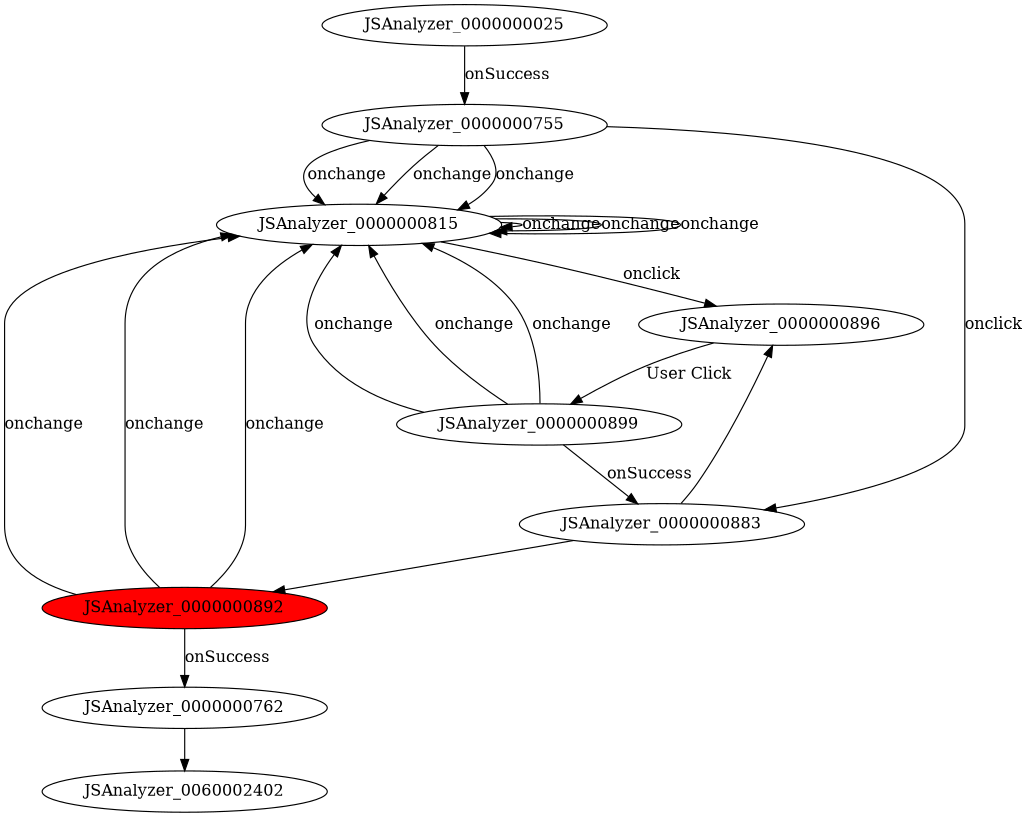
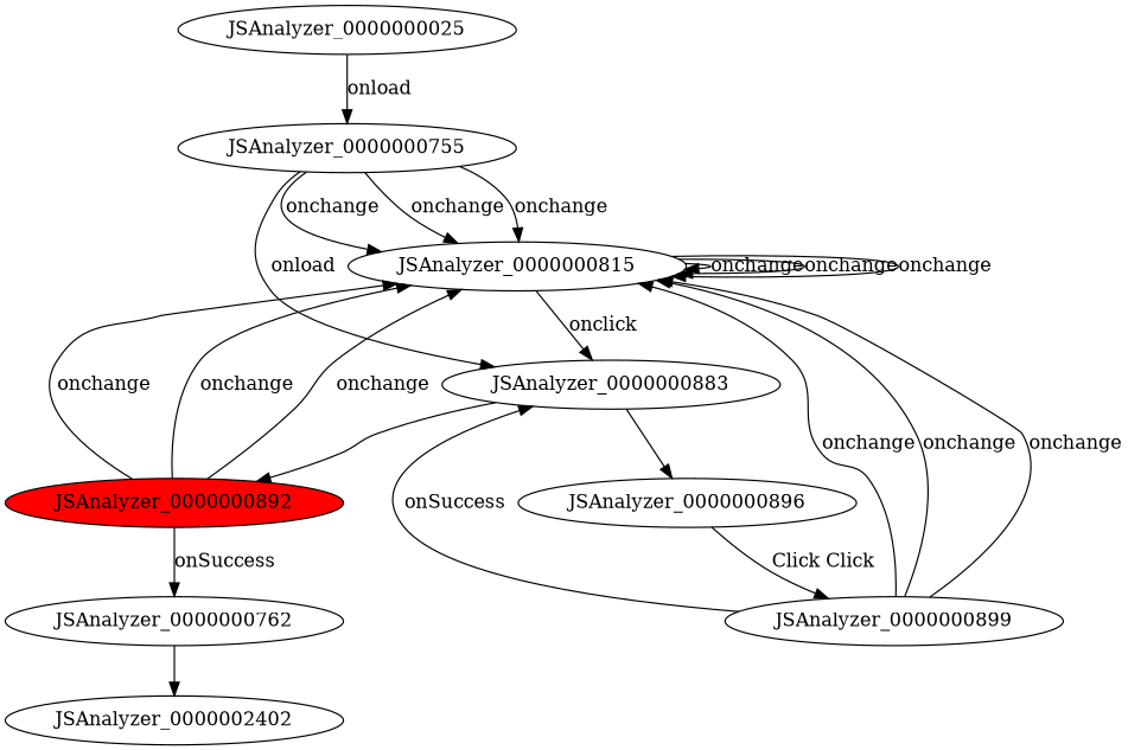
  digraph {
    JSAnalyzer_0000000025
    JSAnalyzer_0000000755
    JSAnalyzer_0000000815
    JSAnalyzer_0000000883
    JSAnalyzer_0000000892 [fillcolor=red style=filled]
    JSAnalyzer_0000000896
    n7 [label=JSAnalyzer_0000000762]
    JSAnalyzer_0000000899
-   JSAnalyzer_0000002402 [label=JSAnalyzer_0060002402]
-   JSAnalyzer_0000000025 -> JSAnalyzer_0000000755 [label=onSuccess]
+   JSAnalyzer_0000002402
+   JSAnalyzer_0000000025 -> JSAnalyzer_0000000755 [label=onload]
    JSAnalyzer_0000000755 -> JSAnalyzer_0000000815 [label=onchange]
    JSAnalyzer_0000000755 -> JSAnalyzer_0000000815 [label=onchange]
    JSAnalyzer_0000000755 -> JSAnalyzer_0000000815 [label=onchange]
-   JSAnalyzer_0000000755 -> JSAnalyzer_0000000883 [label=onclick]
+   JSAnalyzer_0000000755 -> JSAnalyzer_0000000883 [label=onload]
    JSAnalyzer_0000000815 -> JSAnalyzer_0000000815 [label=onchange]
    JSAnalyzer_0000000815 -> JSAnalyzer_0000000815 [label=onchange]
    JSAnalyzer_0000000815 -> JSAnalyzer_0000000815 [label=onchange]
-   JSAnalyzer_0000000815 -> JSAnalyzer_0000000896 [label=onclick]
+   JSAnalyzer_0000000815 -> JSAnalyzer_0000000883 [label=onclick]
    JSAnalyzer_0000000883 -> JSAnalyzer_0000000892
    JSAnalyzer_0000000883 -> JSAnalyzer_0000000896
    JSAnalyzer_0000000892 -> JSAnalyzer_0000000815 [label=onchange]
    JSAnalyzer_0000000892 -> JSAnalyzer_0000000815 [label=onchange]
    JSAnalyzer_0000000892 -> JSAnalyzer_0000000815 [label=onchange]
    JSAnalyzer_0000000892 -> n7 [label=onSuccess]
-   JSAnalyzer_0000000896 -> JSAnalyzer_0000000899 [label="User Click"]
+   JSAnalyzer_0000000896 -> JSAnalyzer_0000000899 [label="Click Click"]
    n7 -> JSAnalyzer_0000002402
    JSAnalyzer_0000000899 -> JSAnalyzer_0000000815 [label=onchange]
    JSAnalyzer_0000000899 -> JSAnalyzer_0000000815 [label=onchange]
    JSAnalyzer_0000000899 -> JSAnalyzer_0000000815 [label=onchange]
    JSAnalyzer_0000000899 -> JSAnalyzer_0000000883 [label=onSuccess]
  }
